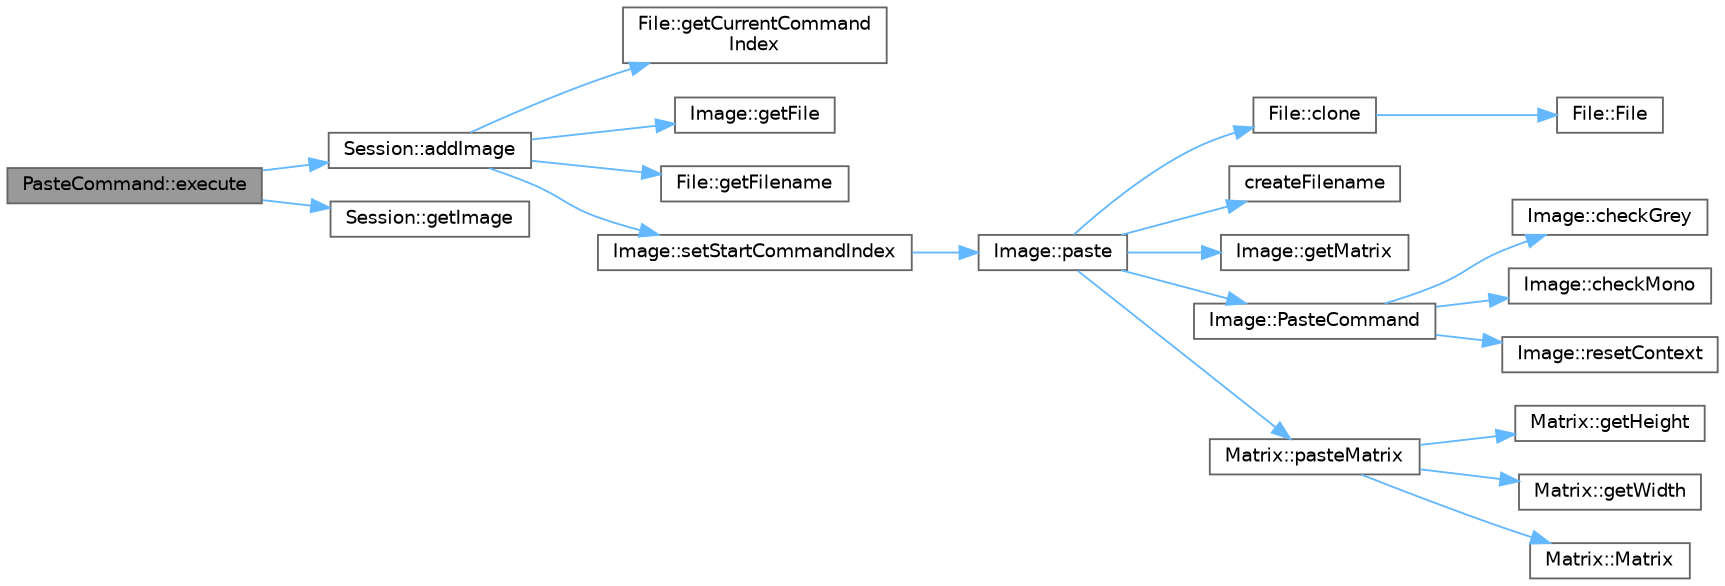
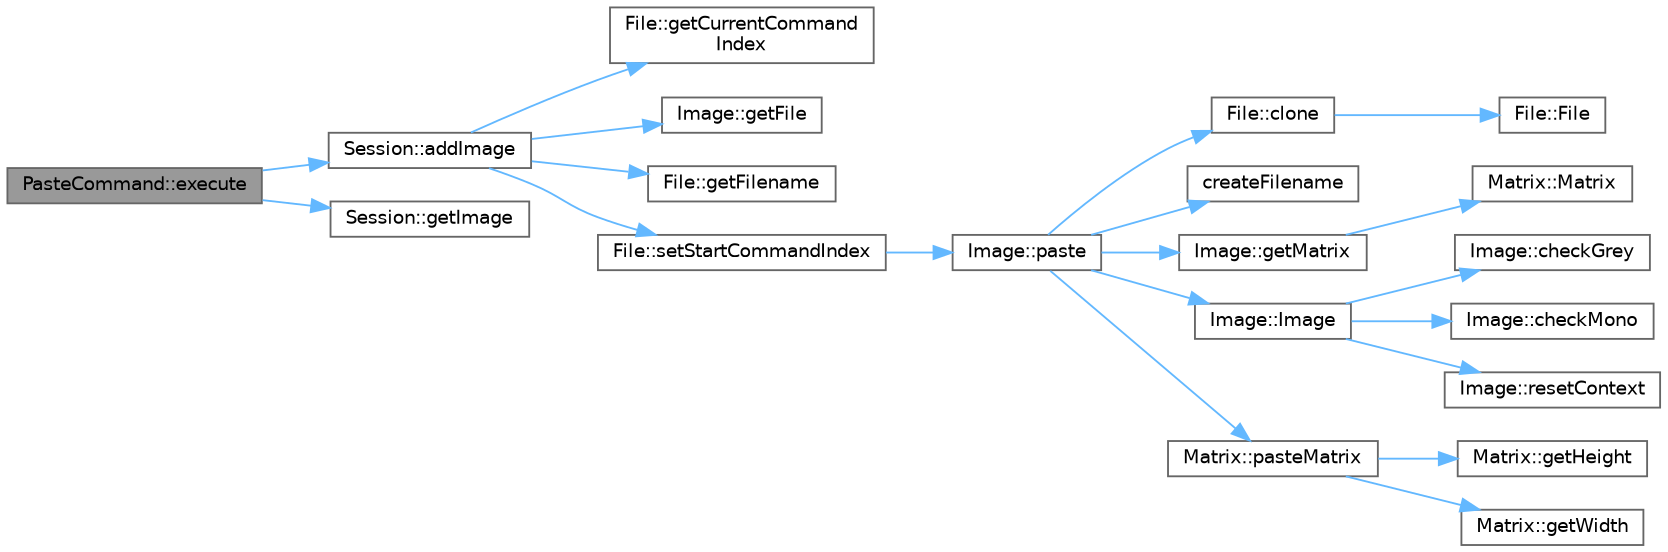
  digraph {
    rankdir=LR
    node [color=grey40 fillcolor=white fontname=Helvetica fontsize=10 shape=box style=filled]
    edge [color=steelblue1 fontname=Helvetica fontsize=10 labelfontname=Helvetica labelfontsize=10 style=solid]
    n1 [color=gray40 fillcolor=grey60 fontcolor=black height=0.2 label="PasteCommand::execute" width=0.4]
    n2 [height=0.2 label="Session::addImage" width=0.4]
    n3 [height=0.2 label="Session::getImage" width=0.4]
    n4 [height=0.2 label="File::getCurrentCommand\lIndex" width=0.4]
    n5 [height=0.2 label="Image::getFile" width=0.4]
    n6 [height=0.2 label="File::getFilename" width=0.4]
-   n7 [height=0.2 label="Image::setStartCommandIndex" width=0.4]
+   n7 [height=0.2 label="File::setStartCommandIndex" width=0.4]
    n8 [height=0.2 label="Image::paste" width=0.4]
    n9 [height=0.2 label="File::clone" width=0.4]
    n10 [height=0.2 label=createFilename width=0.4]
    n11 [height=0.2 label="Image::getMatrix" width=0.4]
-   n12 [height=0.2 label="Image::PasteCommand" width=0.4]
+   n12 [height=0.2 label="Image::Image" width=0.4]
    n13 [height=0.2 label="Matrix::pasteMatrix" width=0.4]
    n14 [height=0.2 label="File::File" width=0.4]
    n15 [height=0.2 label="Image::checkGrey" width=0.4]
    n16 [height=0.2 label="Image::checkMono" width=0.4]
    n17 [height=0.2 label="Image::resetContext" width=0.4]
    n18 [height=0.2 label="Matrix::getHeight" width=0.4]
    n19 [height=0.2 label="Matrix::getWidth" width=0.4]
    n20 [height=0.2 label="Matrix::Matrix" width=0.4]
    n1 -> n2
    n1 -> n3
    n2 -> n4
    n2 -> n5
    n2 -> n6
    n2 -> n7
    n7 -> n8
    n8 -> n9
    n8 -> n10
    n8 -> n11
    n8 -> n12
    n8 -> n13
    n9 -> n14
    n12 -> n15
    n12 -> n16
    n12 -> n17
    n13 -> n18
    n13 -> n19
-   n13 -> n20
+   n11 -> n20
  }
